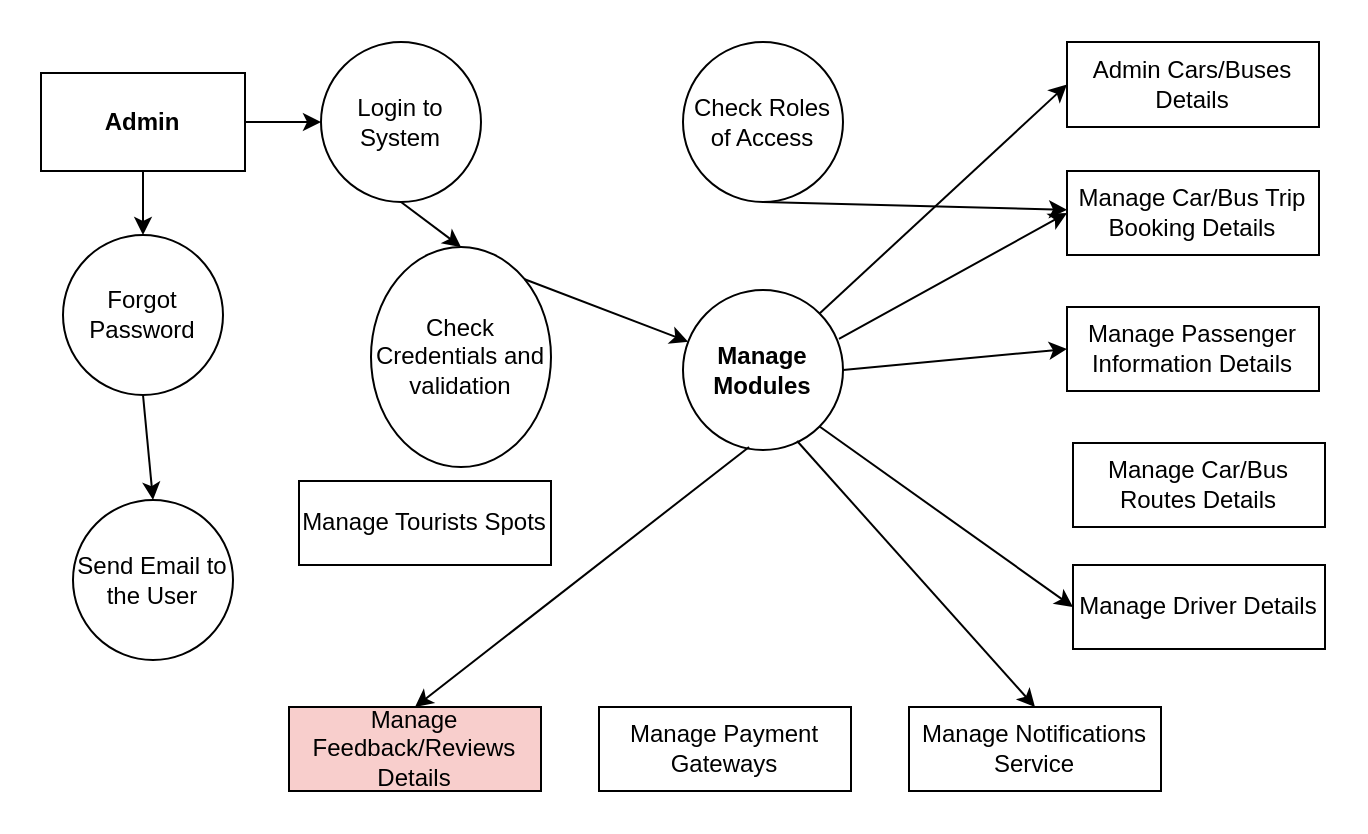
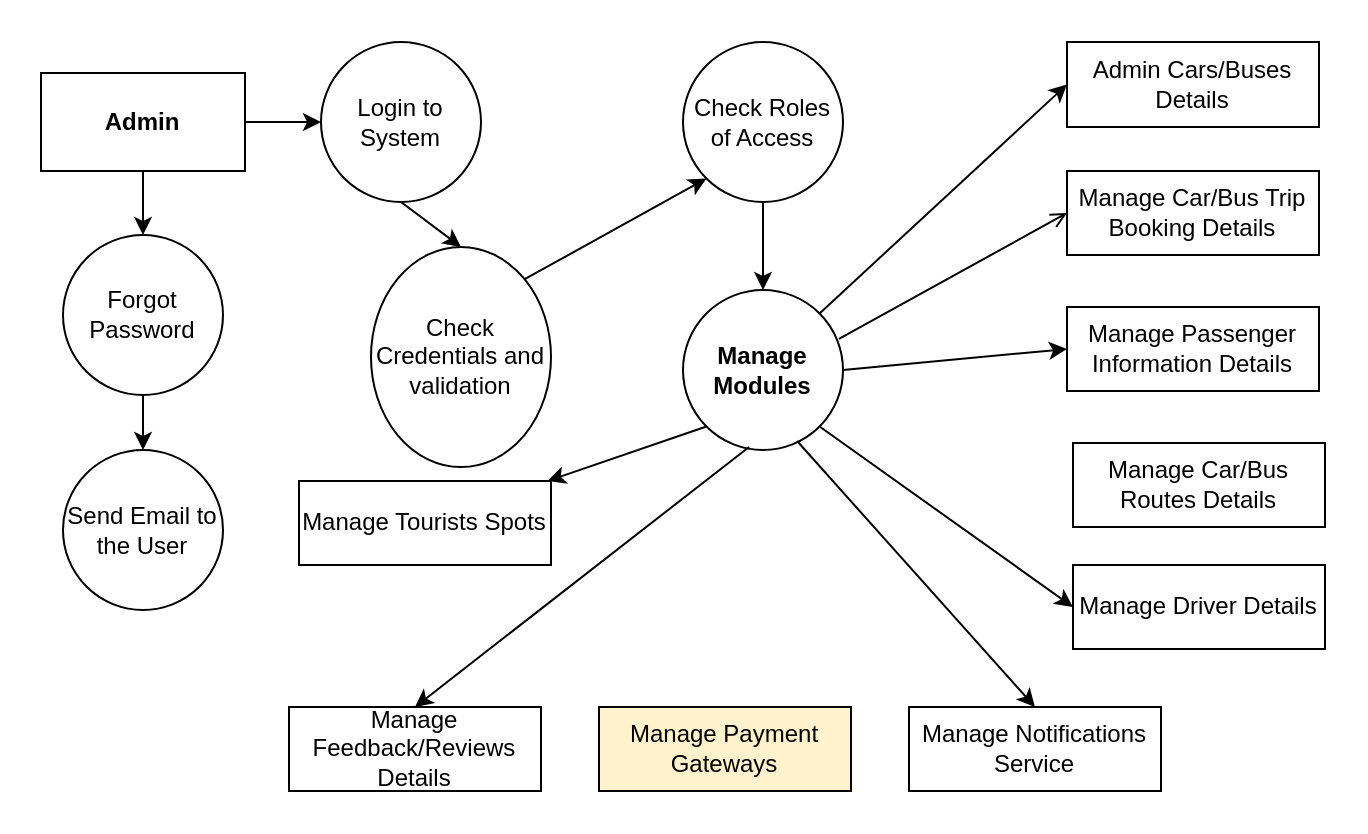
  <mxCell id="0" />
  <mxCell id="1" parent="0" />
  <mxCell id="2" value="&lt;b&gt;Admin&lt;/b&gt;" style="rounded=0;whiteSpace=wrap;html=1;" parent="1" vertex="1"><mxGeometry x="20" y="36" width="102" height="49" as="geometry" /></mxCell>
  <mxCell id="3" value="Forgot Password" style="ellipse;whiteSpace=wrap;html=1;aspect=fixed;" parent="1" vertex="1"><mxGeometry x="31" y="117" width="80" height="80" as="geometry" /></mxCell>
- <mxCell id="4" value="Send Email to the User" style="ellipse;whiteSpace=wrap;html=1;aspect=fixed;" parent="1" vertex="1"><mxGeometry x="36" y="249.5" width="80" height="80" as="geometry" /></mxCell>
+ <mxCell id="4" value="Send Email to the User" style="ellipse;whiteSpace=wrap;html=1;aspect=fixed;" parent="1" vertex="1"><mxGeometry x="31" y="224.5" width="80" height="80" as="geometry" /></mxCell>
  <mxCell id="5" value="Admin Cars/Buses Details" style="rounded=0;whiteSpace=wrap;html=1;" parent="1" vertex="1"><mxGeometry x="533" y="20.5" width="126" height="42.5" as="geometry" /></mxCell>
  <mxCell id="6" value="Check Credentials and validation" style="ellipse;whiteSpace=wrap;html=1;aspect=fixed;" parent="1" vertex="1"><mxGeometry x="185" y="123" width="90" height="110" as="geometry" /></mxCell>
  <mxCell id="7" value="Check Roles of Access" style="ellipse;whiteSpace=wrap;html=1;aspect=fixed;" parent="1" vertex="1"><mxGeometry x="341" y="20.5" width="80" height="80" as="geometry" /></mxCell>
  <mxCell id="8" value="Login to System" style="ellipse;whiteSpace=wrap;html=1;aspect=fixed;" parent="1" vertex="1"><mxGeometry x="160" y="20.5" width="80" height="80" as="geometry" /></mxCell>
  <mxCell id="9" value="&lt;b&gt;Manage Modules&lt;/b&gt;" style="ellipse;whiteSpace=wrap;html=1;aspect=fixed;" parent="1" vertex="1"><mxGeometry x="341" y="144.5" width="80" height="80" as="geometry" /></mxCell>
  <mxCell id="10" value="Manage Car/Bus Trip Booking Details" style="rounded=0;whiteSpace=wrap;html=1;" parent="1" vertex="1"><mxGeometry x="533" y="85" width="126" height="42" as="geometry" /></mxCell>
  <mxCell id="11" value="Manage Car/Bus Routes Details" style="rounded=0;whiteSpace=wrap;html=1;" parent="1" vertex="1"><mxGeometry x="536" y="221" width="126" height="42" as="geometry" /></mxCell>
  <mxCell id="12" value="Manage Notifications Service" style="rounded=0;whiteSpace=wrap;html=1;" parent="1" vertex="1"><mxGeometry x="454" y="353" width="126" height="42" as="geometry" /></mxCell>
- <mxCell id="13" value="Manage Payment Gateways" style="rounded=0;whiteSpace=wrap;html=1;" parent="1" vertex="1"><mxGeometry x="299" y="353" width="126" height="42" as="geometry" /></mxCell>
+ <mxCell id="13" value="Manage Payment Gateways" style="rounded=0;whiteSpace=wrap;html=1;fillColor=#fff2cc;" parent="1" vertex="1"><mxGeometry x="299" y="353" width="126" height="42" as="geometry" /></mxCell>
  <mxCell id="14" value="Manage Passenger Information Details" style="rounded=0;whiteSpace=wrap;html=1;" parent="1" vertex="1"><mxGeometry x="533" y="153" width="126" height="42" as="geometry" /></mxCell>
  <mxCell id="15" value="Manage Driver Details" style="rounded=0;whiteSpace=wrap;html=1;" parent="1" vertex="1"><mxGeometry x="536" y="282" width="126" height="42" as="geometry" /></mxCell>
- <mxCell id="16" value="Manage Feedback/Reviews Details" style="rounded=0;whiteSpace=wrap;html=1;fillColor=#f8cecc;" parent="1" vertex="1"><mxGeometry x="144" y="353" width="126" height="42" as="geometry" /></mxCell>
+ <mxCell id="16" value="Manage Feedback/Reviews Details" style="rounded=0;whiteSpace=wrap;html=1;" parent="1" vertex="1"><mxGeometry x="144" y="353" width="126" height="42" as="geometry" /></mxCell>
  <mxCell id="17" value="" style="endArrow=classic;html=1;rounded=0;exitX=0.5;exitY=1;exitDx=0;exitDy=0;entryX=0.5;entryY=0;entryDx=0;entryDy=0;" parent="1" source="2" target="3" edge="1"><mxGeometry width="50" height="50" relative="1" as="geometry"><mxPoint x="105" y="130" as="sourcePoint" /><mxPoint x="155" y="80" as="targetPoint" /></mxGeometry></mxCell>
  <mxCell id="18" value="" style="endArrow=classic;html=1;rounded=0;exitX=0.5;exitY=1;exitDx=0;exitDy=0;entryX=0.5;entryY=0;entryDx=0;entryDy=0;" parent="1" source="3" target="4" edge="1"><mxGeometry width="50" height="50" relative="1" as="geometry"><mxPoint x="366" y="255" as="sourcePoint" /><mxPoint x="416" y="205" as="targetPoint" /></mxGeometry></mxCell>
  <mxCell id="19" value="" style="endArrow=classic;html=1;rounded=0;exitX=1;exitY=0.5;exitDx=0;exitDy=0;entryX=0;entryY=0.5;entryDx=0;entryDy=0;" parent="1" source="2" target="8" edge="1"><mxGeometry width="50" height="50" relative="1" as="geometry"><mxPoint x="366" y="255" as="sourcePoint" /><mxPoint x="416" y="205" as="targetPoint" /></mxGeometry></mxCell>
  <mxCell id="20" value="" style="endArrow=classic;html=1;rounded=0;exitX=0.5;exitY=1;exitDx=0;exitDy=0;entryX=0.5;entryY=0;entryDx=0;entryDy=0;" parent="1" source="8" target="6" edge="1"><mxGeometry width="50" height="50" relative="1" as="geometry"><mxPoint x="366" y="255" as="sourcePoint" /><mxPoint x="416" y="205" as="targetPoint" /></mxGeometry></mxCell>
- <mxCell id="21" value="" style="endArrow=classic;html=1;rounded=0;exitX=1;exitY=0;exitDx=0;exitDy=0;" parent="1" source="6" target="9" edge="1"><mxGeometry width="50" height="50" relative="1" as="geometry"><mxPoint x="366" y="255" as="sourcePoint" /><mxPoint x="416" y="205" as="targetPoint" /></mxGeometry></mxCell>
- <mxCell id="22" value="" style="endArrow=classic;html=1;rounded=0;exitX=0.5;exitY=1;exitDx=0;exitDy=0;" parent="1" source="7" target="10" edge="1"><mxGeometry width="50" height="50" relative="1" as="geometry"><mxPoint x="366" y="255" as="sourcePoint" /><mxPoint x="416" y="205" as="targetPoint" /></mxGeometry></mxCell>
+ <mxCell id="21" value="" style="endArrow=classic;html=1;rounded=0;exitX=1;exitY=0;exitDx=0;exitDy=0;entryX=0;entryY=1;entryDx=0;entryDy=0;" parent="1" source="6" target="7" edge="1"><mxGeometry width="50" height="50" relative="1" as="geometry"><mxPoint x="366" y="255" as="sourcePoint" /><mxPoint x="416" y="205" as="targetPoint" /></mxGeometry></mxCell>
+ <mxCell id="22" value="" style="endArrow=classic;html=1;rounded=0;exitX=0.5;exitY=1;exitDx=0;exitDy=0;entryX=0.5;entryY=0;entryDx=0;entryDy=0;" parent="1" source="7" target="9" edge="1"><mxGeometry width="50" height="50" relative="1" as="geometry"><mxPoint x="366" y="255" as="sourcePoint" /><mxPoint x="416" y="205" as="targetPoint" /></mxGeometry></mxCell>
  <mxCell id="23" value="" style="endArrow=classic;html=1;rounded=0;exitX=1;exitY=0;exitDx=0;exitDy=0;entryX=0;entryY=0.5;entryDx=0;entryDy=0;" parent="1" source="9" target="5" edge="1"><mxGeometry width="50" height="50" relative="1" as="geometry"><mxPoint x="413" y="231" as="sourcePoint" /><mxPoint x="416" y="205" as="targetPoint" /></mxGeometry></mxCell>
- <mxCell id="24" value="" style="endArrow=classic;html=1;rounded=0;entryX=0;entryY=0.5;entryDx=0;entryDy=0;exitX=0.975;exitY=0.306;exitDx=0;exitDy=0;exitPerimeter=0;" parent="1" source="9" target="10" edge="1"><mxGeometry width="50" height="50" relative="1" as="geometry"><mxPoint x="366" y="255" as="sourcePoint" /><mxPoint x="416" y="205" as="targetPoint" /></mxGeometry></mxCell>
+ <mxCell id="24" value="" style="endArrow=open;html=1;rounded=0;entryX=0;entryY=0.5;entryDx=0;entryDy=0;exitX=0.975;exitY=0.306;exitDx=0;exitDy=0;exitPerimeter=0;" parent="1" source="9" target="10" edge="1"><mxGeometry width="50" height="50" relative="1" as="geometry"><mxPoint x="366" y="255" as="sourcePoint" /><mxPoint x="416" y="205" as="targetPoint" /></mxGeometry></mxCell>
  <mxCell id="25" value="" style="endArrow=classic;html=1;rounded=0;entryX=0;entryY=0.5;entryDx=0;entryDy=0;exitX=1;exitY=0.5;exitDx=0;exitDy=0;" parent="1" source="9" target="14" edge="1"><mxGeometry width="50" height="50" relative="1" as="geometry"><mxPoint x="366" y="255" as="sourcePoint" /><mxPoint x="416" y="205" as="targetPoint" /></mxGeometry></mxCell>
  <mxCell id="26" value="" style="endArrow=classic;html=1;rounded=0;entryX=0;entryY=0.5;entryDx=0;entryDy=0;exitX=1;exitY=1;exitDx=0;exitDy=0;" parent="1" source="9" target="15" edge="1"><mxGeometry width="50" height="50" relative="1" as="geometry"><mxPoint x="366" y="255" as="sourcePoint" /><mxPoint x="416" y="205" as="targetPoint" /></mxGeometry></mxCell>
  <mxCell id="27" value="" style="endArrow=classic;html=1;rounded=0;entryX=0.5;entryY=0;entryDx=0;entryDy=0;exitX=0.713;exitY=0.944;exitDx=0;exitDy=0;exitPerimeter=0;" parent="1" source="9" target="12" edge="1"><mxGeometry width="50" height="50" relative="1" as="geometry"><mxPoint x="366" y="255" as="sourcePoint" /><mxPoint x="497" y="378" as="targetPoint" /></mxGeometry></mxCell>
  <mxCell id="28" value="" style="endArrow=classic;html=1;rounded=0;exitX=0.413;exitY=0.981;exitDx=0;exitDy=0;exitPerimeter=0;entryX=0.5;entryY=0;entryDx=0;entryDy=0;" parent="1" source="9" target="16" edge="1"><mxGeometry width="50" height="50" relative="1" as="geometry"><mxPoint x="366" y="255" as="sourcePoint" /><mxPoint x="416" y="205" as="targetPoint" /></mxGeometry></mxCell>
+ <mxCell id="29" value="" style="endArrow=classic;html=1;rounded=0;exitX=0;exitY=1;exitDx=0;exitDy=0;" parent="1" source="9" target="30" edge="1"><mxGeometry width="50" height="50" relative="1" as="geometry"><mxPoint x="366" y="255" as="sourcePoint" /><mxPoint x="416" y="205" as="targetPoint" /></mxGeometry></mxCell>
  <mxCell id="30" value="Manage Tourists Spots" style="rounded=0;whiteSpace=wrap;html=1;" parent="1" vertex="1"><mxGeometry x="149" y="240" width="126" height="42" as="geometry" /></mxCell>
